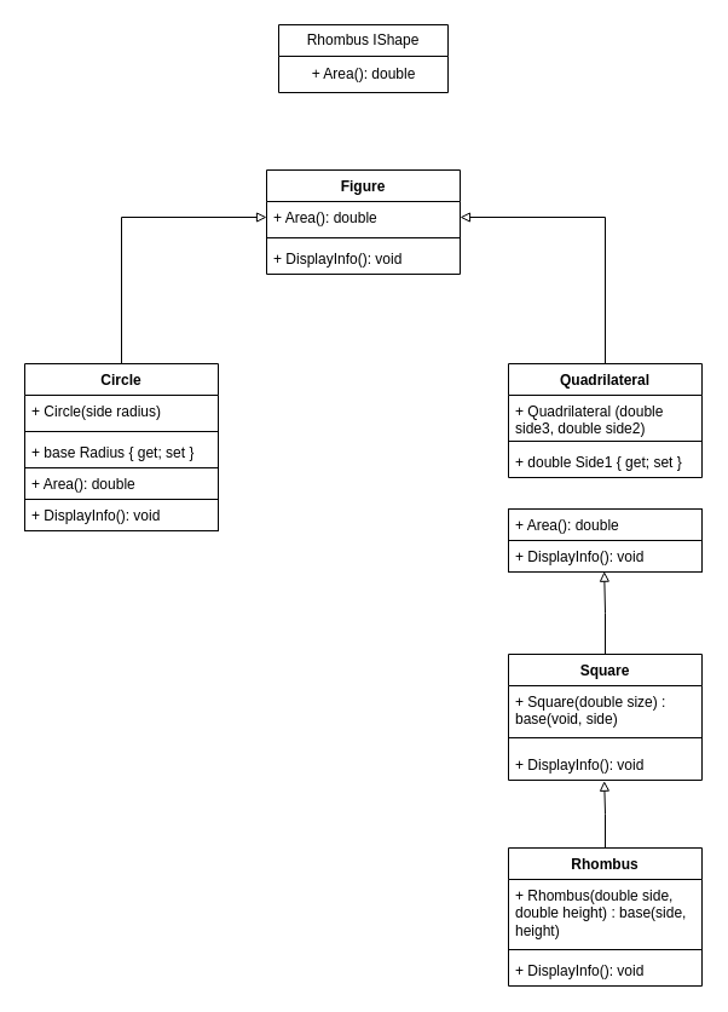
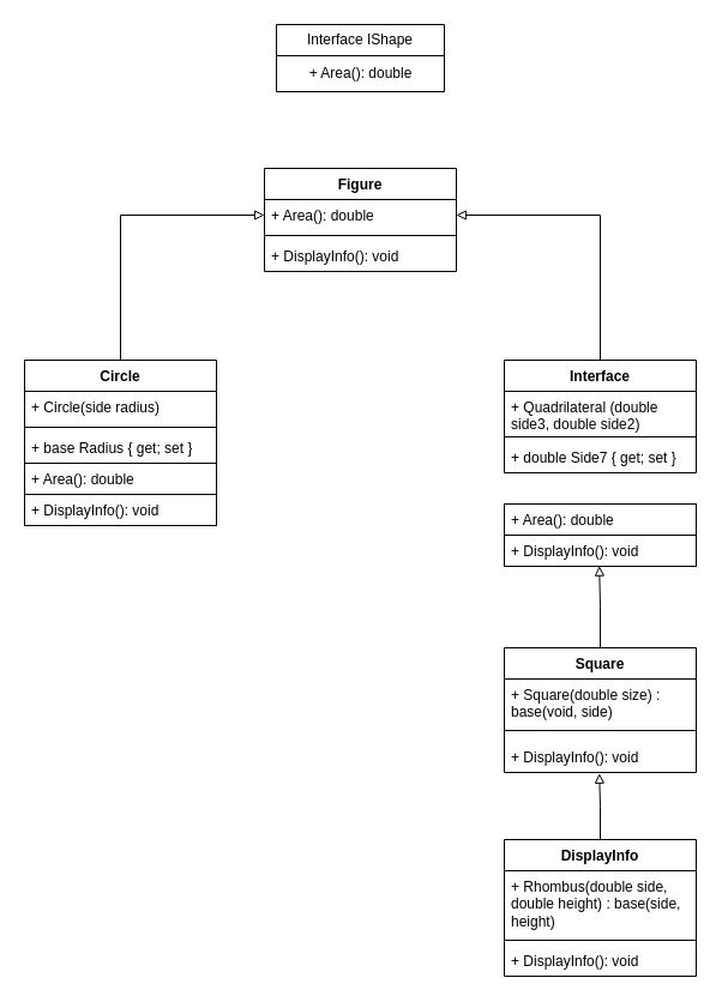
  <mxCell id="0" />
  <mxCell id="1" parent="0" />
- <mxCell id="2" value="Rhombus IShape" style="swimlane;fontStyle=0;childLayout=stackLayout;horizontal=1;startSize=26;fillColor=none;horizontalStack=0;resizeParent=1;resizeParentMax=0;resizeLast=0;collapsible=1;marginBottom=0;whiteSpace=wrap;html=1;" vertex="1" parent="1"><mxGeometry x="230" y="20" width="140" height="56" as="geometry" /></mxCell>
+ <mxCell id="2" value="Interface IShape" style="swimlane;fontStyle=0;childLayout=stackLayout;horizontal=1;startSize=26;fillColor=none;horizontalStack=0;resizeParent=1;resizeParentMax=0;resizeLast=0;collapsible=1;marginBottom=0;whiteSpace=wrap;html=1;" vertex="1" parent="1"><mxGeometry x="230" y="20" width="140" height="56" as="geometry" /></mxCell>
  <mxCell id="3" value="+ Area(): double" style="text;html=1;align=center;verticalAlign=middle;resizable=0;points=[];autosize=1;strokeColor=none;fillColor=none;" vertex="1" parent="2"><mxGeometry y="26" width="140" height="30" as="geometry" /></mxCell>
  <mxCell id="4" value="Figure" style="swimlane;fontStyle=1;align=center;verticalAlign=top;childLayout=stackLayout;horizontal=1;startSize=26;horizontalStack=0;resizeParent=1;resizeParentMax=0;resizeLast=0;collapsible=1;marginBottom=0;whiteSpace=wrap;html=1;" vertex="1" parent="1"><mxGeometry x="220" y="140" width="160" height="86" as="geometry" /></mxCell>
  <mxCell id="5" value="+ Area(): double&amp;nbsp;" style="text;strokeColor=none;fillColor=none;align=left;verticalAlign=top;spacingLeft=4;spacingRight=4;overflow=hidden;rotatable=0;points=[[0,0.5],[1,0.5]];portConstraint=eastwest;whiteSpace=wrap;html=1;" vertex="1" parent="4"><mxGeometry y="26" width="160" height="26" as="geometry" /></mxCell>
  <mxCell id="6" value="" style="line;strokeWidth=1;fillColor=none;align=left;verticalAlign=middle;spacingTop=-1;spacingLeft=3;spacingRight=3;rotatable=0;labelPosition=right;points=[];portConstraint=eastwest;strokeColor=inherit;" vertex="1" parent="4"><mxGeometry y="52" width="160" height="8" as="geometry" /></mxCell>
  <mxCell id="7" value="+ DisplayInfo(): void" style="text;strokeColor=none;fillColor=none;align=left;verticalAlign=top;spacingLeft=4;spacingRight=4;overflow=hidden;rotatable=0;points=[[0,0.5],[1,0.5]];portConstraint=eastwest;whiteSpace=wrap;html=1;" vertex="1" parent="4"><mxGeometry y="60" width="160" height="26" as="geometry" /></mxCell>
  <mxCell id="8" style="edgeStyle=orthogonalEdgeStyle;rounded=0;orthogonalLoop=1;jettySize=auto;html=1;entryX=1;entryY=0.5;entryDx=0;entryDy=0;endArrow=block;endFill=0;" edge="1" parent="1" source="9" target="5"><mxGeometry relative="1" as="geometry" /></mxCell>
- <mxCell id="9" value="Quadrilateral" style="swimlane;fontStyle=1;align=center;verticalAlign=top;childLayout=stackLayout;horizontal=1;startSize=26;horizontalStack=0;resizeParent=1;resizeParentMax=0;resizeLast=0;collapsible=1;marginBottom=0;whiteSpace=wrap;html=1;" vertex="1" parent="1"><mxGeometry x="420" y="300" width="160" height="94" as="geometry" /></mxCell>
+ <mxCell id="9" value="Interface" style="swimlane;fontStyle=1;align=center;verticalAlign=top;childLayout=stackLayout;horizontal=1;startSize=26;horizontalStack=0;resizeParent=1;resizeParentMax=0;resizeLast=0;collapsible=1;marginBottom=0;whiteSpace=wrap;html=1;" vertex="1" parent="1"><mxGeometry x="420" y="300" width="160" height="94" as="geometry" /></mxCell>
  <mxCell id="10" value="+ Quadrilateral (double side3, double side2)" style="text;strokeColor=none;fillColor=none;align=left;verticalAlign=top;spacingLeft=4;spacingRight=4;overflow=hidden;rotatable=0;points=[[0,0.5],[1,0.5]];portConstraint=eastwest;whiteSpace=wrap;html=1;" vertex="1" parent="9"><mxGeometry y="26" width="160" height="34" as="geometry" /></mxCell>
  <mxCell id="11" value="" style="line;strokeWidth=1;fillColor=none;align=left;verticalAlign=middle;spacingTop=-1;spacingLeft=3;spacingRight=3;rotatable=0;labelPosition=right;points=[];portConstraint=eastwest;strokeColor=inherit;" vertex="1" parent="9"><mxGeometry y="60" width="160" height="8" as="geometry" /></mxCell>
- <mxCell id="12" value="+ double Side1 { get; set }" style="text;strokeColor=none;fillColor=none;align=left;verticalAlign=top;spacingLeft=4;spacingRight=4;overflow=hidden;rotatable=0;points=[[0,0.5],[1,0.5]];portConstraint=eastwest;whiteSpace=wrap;html=1;" vertex="1" parent="9"><mxGeometry y="68" width="160" height="26" as="geometry" /></mxCell>
+ <mxCell id="12" value="+ double Side7 { get; set }" style="text;strokeColor=none;fillColor=none;align=left;verticalAlign=top;spacingLeft=4;spacingRight=4;overflow=hidden;rotatable=0;points=[[0,0.5],[1,0.5]];portConstraint=eastwest;whiteSpace=wrap;html=1;" vertex="1" parent="9"><mxGeometry y="68" width="160" height="26" as="geometry" /></mxCell>
  <mxCell id="13" style="edgeStyle=orthogonalEdgeStyle;rounded=0;orthogonalLoop=1;jettySize=auto;html=1;entryX=0;entryY=0.5;entryDx=0;entryDy=0;endArrow=block;endFill=0;" edge="1" parent="1" source="14" target="5"><mxGeometry relative="1" as="geometry" /></mxCell>
  <mxCell id="14" value="Circle" style="swimlane;fontStyle=1;align=center;verticalAlign=top;childLayout=stackLayout;horizontal=1;startSize=26;horizontalStack=0;resizeParent=1;resizeParentMax=0;resizeLast=0;collapsible=1;marginBottom=0;whiteSpace=wrap;html=1;" vertex="1" parent="1"><mxGeometry x="20" y="300" width="160" height="86" as="geometry" /></mxCell>
  <mxCell id="15" value="+ Circle(side radius)" style="text;strokeColor=none;fillColor=none;align=left;verticalAlign=top;spacingLeft=4;spacingRight=4;overflow=hidden;rotatable=0;points=[[0,0.5],[1,0.5]];portConstraint=eastwest;whiteSpace=wrap;html=1;" vertex="1" parent="14"><mxGeometry y="26" width="160" height="26" as="geometry" /></mxCell>
  <mxCell id="16" value="" style="line;strokeWidth=1;fillColor=none;align=left;verticalAlign=middle;spacingTop=-1;spacingLeft=3;spacingRight=3;rotatable=0;labelPosition=right;points=[];portConstraint=eastwest;strokeColor=inherit;" vertex="1" parent="14"><mxGeometry y="52" width="160" height="8" as="geometry" /></mxCell>
  <mxCell id="17" value="+ base Radius { get; set }" style="text;strokeColor=none;fillColor=none;align=left;verticalAlign=top;spacingLeft=4;spacingRight=4;overflow=hidden;rotatable=0;points=[[0,0.5],[1,0.5]];portConstraint=eastwest;whiteSpace=wrap;html=1;" vertex="1" parent="14"><mxGeometry y="60" width="160" height="26" as="geometry" /></mxCell>
  <mxCell id="18" value="Square" style="swimlane;fontStyle=1;align=center;verticalAlign=top;childLayout=stackLayout;horizontal=1;startSize=26;horizontalStack=0;resizeParent=1;resizeParentMax=0;resizeLast=0;collapsible=1;marginBottom=0;whiteSpace=wrap;html=1;" vertex="1" parent="1"><mxGeometry x="420" y="540" width="160" height="104" as="geometry" /></mxCell>
  <mxCell id="19" value="+ Square(double size) : base(void, side)" style="text;strokeColor=none;fillColor=none;align=left;verticalAlign=top;spacingLeft=4;spacingRight=4;overflow=hidden;rotatable=0;points=[[0,0.5],[1,0.5]];portConstraint=eastwest;whiteSpace=wrap;html=1;" vertex="1" parent="18"><mxGeometry y="26" width="160" height="34" as="geometry" /></mxCell>
  <mxCell id="20" value="" style="line;strokeWidth=1;fillColor=none;align=left;verticalAlign=middle;spacingTop=-1;spacingLeft=3;spacingRight=3;rotatable=0;labelPosition=right;points=[];portConstraint=eastwest;strokeColor=inherit;" vertex="1" parent="18"><mxGeometry y="60" width="160" height="18" as="geometry" /></mxCell>
  <mxCell id="21" value="+ DisplayInfo(): void" style="text;strokeColor=none;fillColor=none;align=left;verticalAlign=top;spacingLeft=4;spacingRight=4;overflow=hidden;rotatable=0;points=[[0,0.5],[1,0.5]];portConstraint=eastwest;whiteSpace=wrap;html=1;" vertex="1" parent="18"><mxGeometry y="78" width="160" height="26" as="geometry" /></mxCell>
  <mxCell id="22" value="+ Area(): double" style="text;strokeColor=default;fillColor=none;align=left;verticalAlign=top;spacingLeft=4;spacingRight=4;overflow=hidden;rotatable=0;points=[[0,0.5],[1,0.5]];portConstraint=eastwest;whiteSpace=wrap;html=1;" vertex="1" parent="1"><mxGeometry x="420" y="420" width="160" height="26" as="geometry" /></mxCell>
  <mxCell id="23" value="+ DisplayInfo(): void" style="text;strokeColor=default;fillColor=none;align=left;verticalAlign=top;spacingLeft=4;spacingRight=4;overflow=hidden;rotatable=0;points=[[0,0.5],[1,0.5]];portConstraint=eastwest;whiteSpace=wrap;html=1;" vertex="1" parent="1"><mxGeometry x="420" y="446" width="160" height="26" as="geometry" /></mxCell>
  <mxCell id="24" value="+ Area(): double" style="text;strokeColor=default;fillColor=none;align=left;verticalAlign=top;spacingLeft=4;spacingRight=4;overflow=hidden;rotatable=0;points=[[0,0.5],[1,0.5]];portConstraint=eastwest;whiteSpace=wrap;html=1;" vertex="1" parent="1"><mxGeometry x="20" y="386" width="160" height="26" as="geometry" /></mxCell>
  <mxCell id="25" value="+ DisplayInfo(): void" style="text;strokeColor=default;fillColor=none;align=left;verticalAlign=top;spacingLeft=4;spacingRight=4;overflow=hidden;rotatable=0;points=[[0,0.5],[1,0.5]];portConstraint=eastwest;whiteSpace=wrap;html=1;" vertex="1" parent="1"><mxGeometry x="20" y="412" width="160" height="26" as="geometry" /></mxCell>
- <mxCell id="26" value="Rhombus" style="swimlane;fontStyle=1;align=center;verticalAlign=top;childLayout=stackLayout;horizontal=1;startSize=26;horizontalStack=0;resizeParent=1;resizeParentMax=0;resizeLast=0;collapsible=1;marginBottom=0;whiteSpace=wrap;html=1;" vertex="1" parent="1"><mxGeometry x="420" y="700" width="160" height="114" as="geometry" /></mxCell>
+ <mxCell id="26" value="DisplayInfo" style="swimlane;fontStyle=1;align=center;verticalAlign=top;childLayout=stackLayout;horizontal=1;startSize=26;horizontalStack=0;resizeParent=1;resizeParentMax=0;resizeLast=0;collapsible=1;marginBottom=0;whiteSpace=wrap;html=1;" vertex="1" parent="1"><mxGeometry x="420" y="700" width="160" height="114" as="geometry" /></mxCell>
  <mxCell id="27" value="+ Rhombus(double side, double height) : base(side, height)" style="text;strokeColor=none;fillColor=none;align=left;verticalAlign=top;spacingLeft=4;spacingRight=4;overflow=hidden;rotatable=0;points=[[0,0.5],[1,0.5]];portConstraint=eastwest;whiteSpace=wrap;html=1;" vertex="1" parent="26"><mxGeometry y="26" width="160" height="54" as="geometry" /></mxCell>
  <mxCell id="28" value="" style="line;strokeWidth=1;fillColor=none;align=left;verticalAlign=middle;spacingTop=-1;spacingLeft=3;spacingRight=3;rotatable=0;labelPosition=right;points=[];portConstraint=eastwest;strokeColor=inherit;" vertex="1" parent="26"><mxGeometry y="80" width="160" height="8" as="geometry" /></mxCell>
  <mxCell id="29" value="+ DisplayInfo(): void" style="text;strokeColor=none;fillColor=none;align=left;verticalAlign=top;spacingLeft=4;spacingRight=4;overflow=hidden;rotatable=0;points=[[0,0.5],[1,0.5]];portConstraint=eastwest;whiteSpace=wrap;html=1;" vertex="1" parent="26"><mxGeometry y="88" width="160" height="26" as="geometry" /></mxCell>
  <mxCell id="30" style="edgeStyle=orthogonalEdgeStyle;rounded=0;orthogonalLoop=1;jettySize=auto;html=1;entryX=0.495;entryY=1.028;entryDx=0;entryDy=0;entryPerimeter=0;endArrow=block;endFill=0;" edge="1" parent="1" source="26" target="21"><mxGeometry relative="1" as="geometry" /></mxCell>
  <mxCell id="31" style="edgeStyle=orthogonalEdgeStyle;rounded=0;orthogonalLoop=1;jettySize=auto;html=1;entryX=0.495;entryY=0.988;entryDx=0;entryDy=0;entryPerimeter=0;endArrow=block;endFill=0;" edge="1" parent="1" source="18" target="23"><mxGeometry relative="1" as="geometry" /></mxCell>
